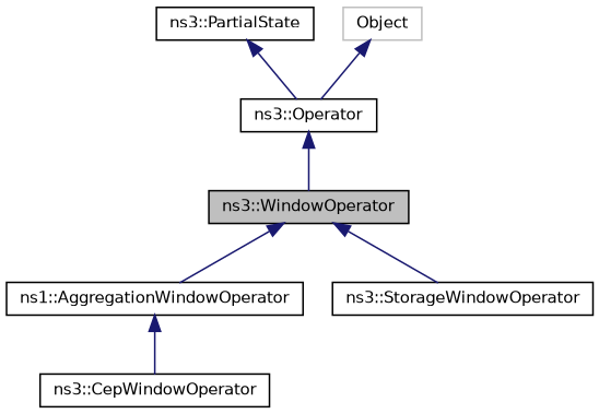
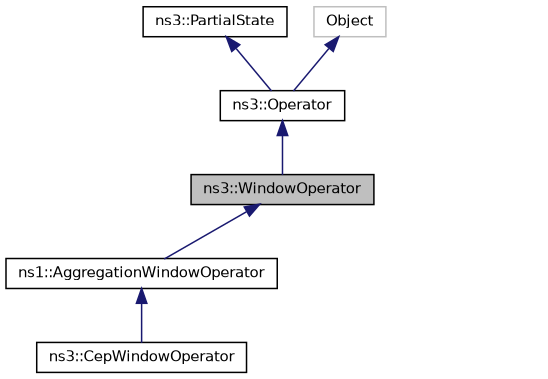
  digraph {
    node [color=black fillcolor=white fontname=Helvetica fontsize=10 shape=record style=filled]
    edge [color=midnightblue dir=back fontname=Helvetica fontsize=10 labelfontname=Helvetica labelfontsize=10 style=solid]
    n1 [fillcolor=grey75 fontcolor=black height=0.2 label="ns3::WindowOperator" width=0.4]
    n2 [height=0.2 label="ns1::AggregationWindowOperator" width=0.4]
-   n3 [height=0.2 label="ns3::StorageWindowOperator" width=0.4]
    n4 [height=0.2 label="ns3::CepWindowOperator" width=0.4]
    n5 [height=0.2 label="ns3::Operator" width=0.4]
    n6 [height=0.2 label="ns3::PartialState" width=0.4]
    n7 [color=grey75 height=0.2 label=Object width=0.4]
    n1 -> n2
-   n1 -> n3
    n2 -> n4
    n5 -> n1
    n6 -> n5
    n7 -> n5
  }
